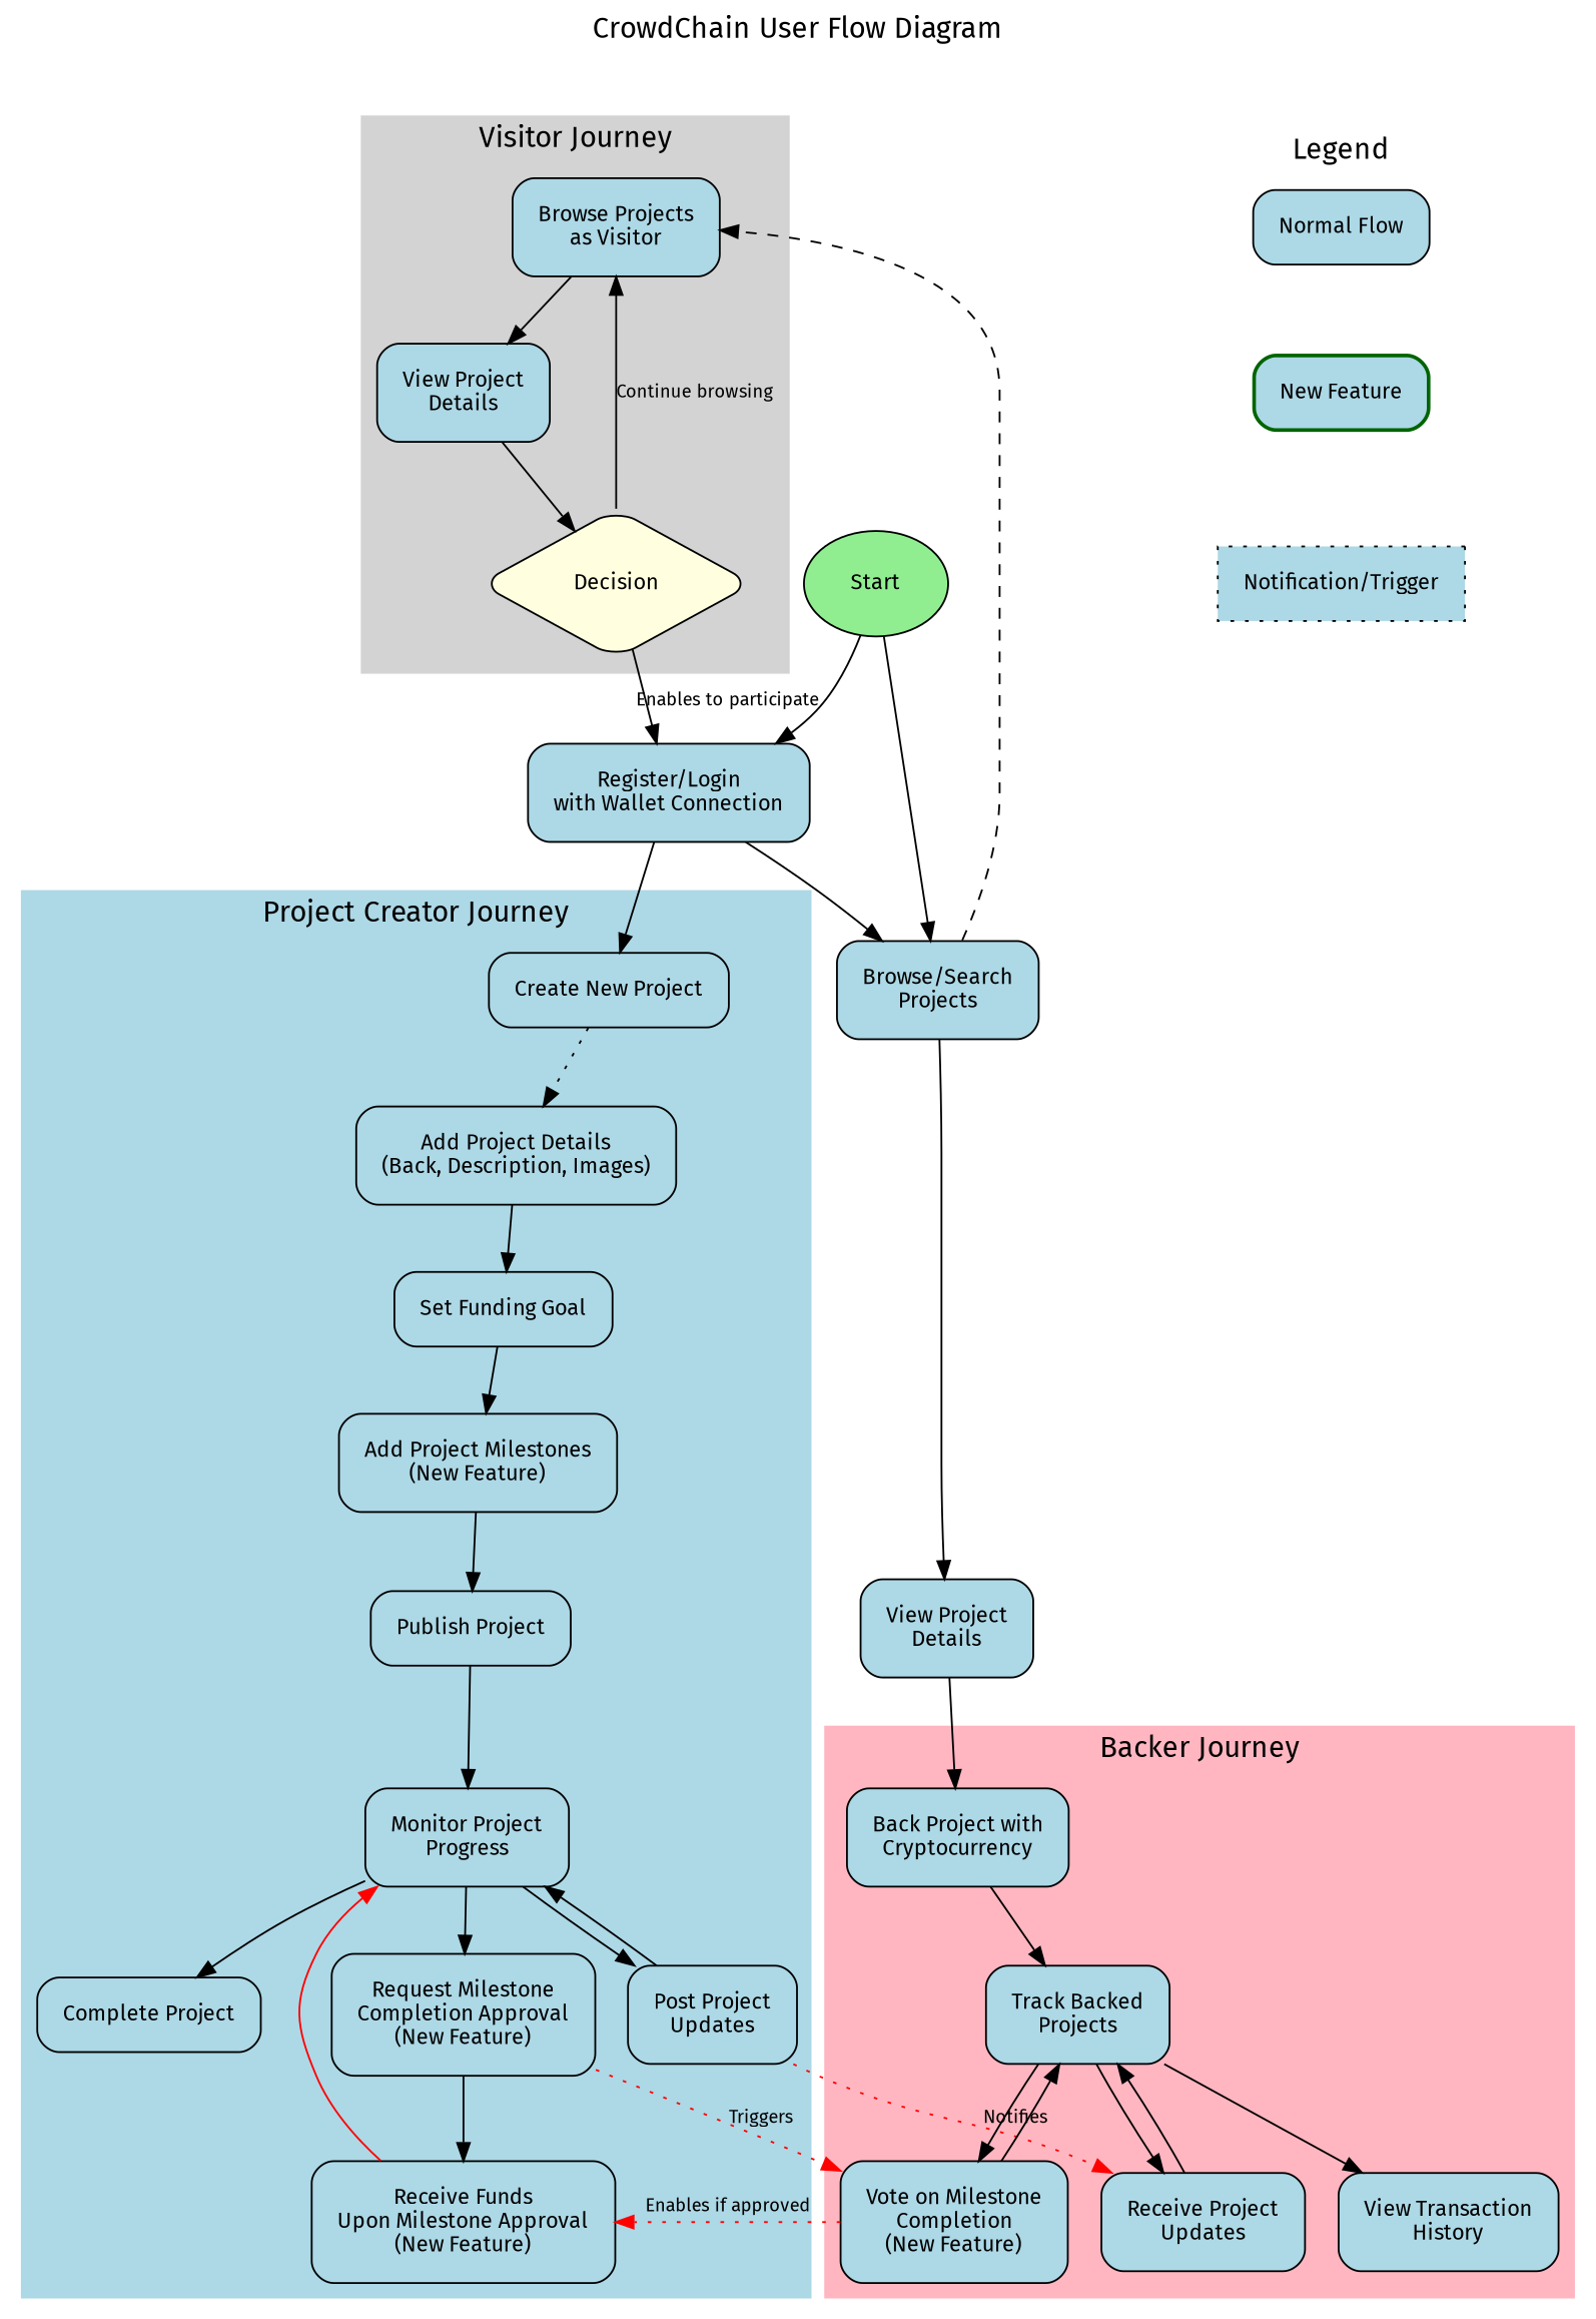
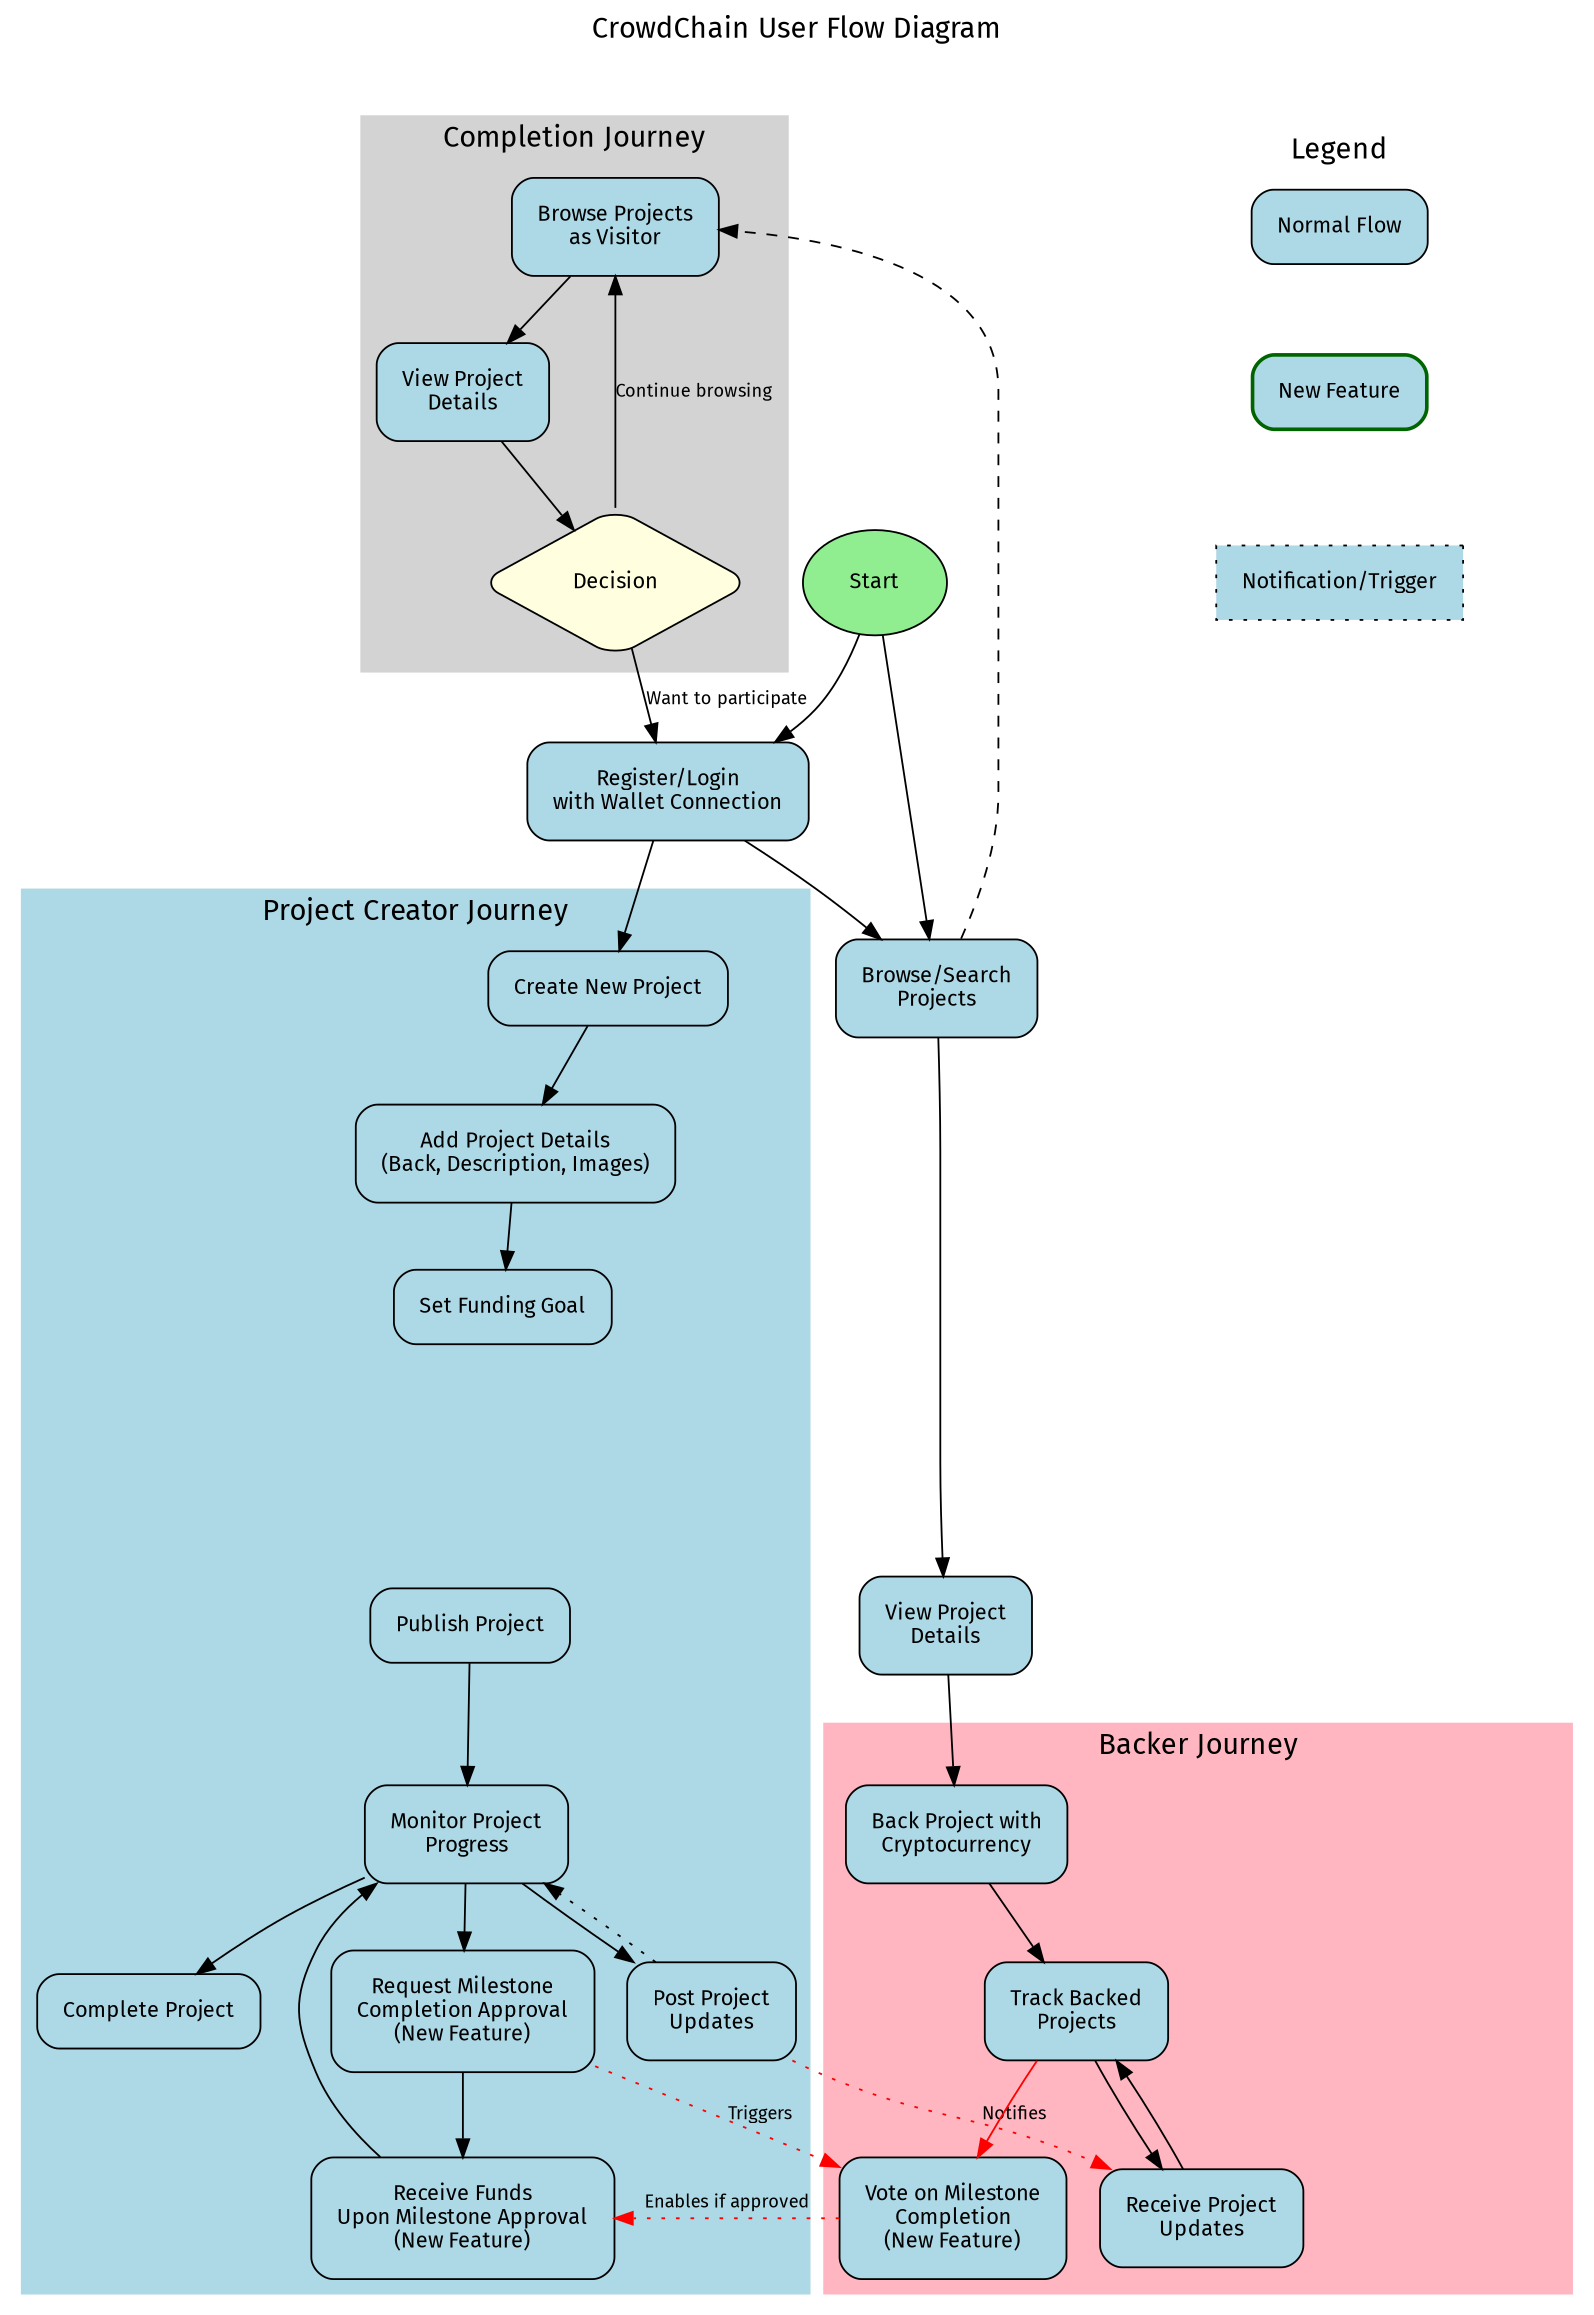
  digraph {
    fontname="Fira Sans"
    fontsize=16
    label="CrowdChain User Flow Diagram"
    labelloc=t
    rankdir=TB
    node [fillcolor=lightblue fontname="Fira Sans" fontsize=12 margin=0.2 shape=box style="rounded,filled"]
    edge [fontname="Fira Sans" fontsize=10]
    n1 [label="Browse Projects\nas Visitor"]
    n2 [label="View Project\nDetails"]
    n3 [fillcolor=lightyellow label=Decision shape=diamond]
    n4 [label="Create New Project"]
    n5 [label="Add Project Details\n(Back, Description, Images)"]
    n6 [label="Set Funding Goal"]
-   n7 [label="Add Project Milestones\n(New Feature)"]
    n8 [label="Publish Project"]
    n9 [label="Monitor Project\nProgress"]
    n10 [label="Post Project\nUpdates"]
    n11 [label="Request Milestone\nCompletion Approval\n(New Feature)"]
    n12 [label="Receive Funds\nUpon Milestone Approval\n(New Feature)"]
    n13 [label="Complete Project"]
    n14 [label="Back Project with\nCryptocurrency"]
    n15 [label="Track Backed\nProjects"]
    n16 [label="Receive Project\nUpdates"]
    n17 [label="Vote on Milestone\nCompletion\n(New Feature)"]
-   n18 [label="View Transaction\nHistory"]
    n19 [label="Normal Flow"]
    n20 [color=darkgreen label="New Feature" penwidth=2.0]
    n21 [label="Notification/Trigger" style="dotted,filled"]
    n22 [label="Register/Login\nwith Wallet Connection"]
    n23 [fillcolor=lightgreen label=Start shape=oval]
    n24 [label="Browse/Search\nProjects"]
    n25 [label="View Project\nDetails"]
    subgraph cluster_1 {
      color=lightgrey
-     label="Visitor Journey"
+     label="Completion Journey"
      style=filled
      n1
      n2
      n3
    }
    subgraph cluster_2 {
      color=lightblue
      label="Project Creator Journey"
      style=filled
      n4
      n5
      n6
-     n7
      n8
      n9
      n10
      n11
      n12
      n13
    }
    subgraph cluster_3 {
      color=lightpink
      label="Backer Journey"
      style=filled
      n14
      n15
      n16
      n17
-     n18
    }
    subgraph cluster_4 {
      color=white
      label=Legend
      style=filled
      n19
      n20
      n21
    }
    n1 -> n2
    n2 -> n3
    n3 -> n1 [label="Continue browsing"]
-   n3 -> n22 [label="Enables to participate"]
-   n4 -> n5 [style=dotted]
+   n3 -> n22 [label="Want to participate"]
+   n4 -> n5
    n5 -> n6
-   n6 -> n7
-   n7 -> n8
    n8 -> n9
    n9 -> n10
    n9 -> n11
    n9 -> n13
-   n10 -> n9
+   n10 -> n9 [style=dotted]
    n10 -> n16 [color=red label=Notifies style=dotted]
    n11 -> n12
    n11 -> n17 [color=red label=Triggers style=dotted]
-   n12 -> n9 [color=red]
+   n12 -> n9
    n14 -> n15
    n15 -> n16
-   n15 -> n17
-   n15 -> n18
+   n15 -> n17 [color=red]
    n16 -> n15
    n17 -> n12 [color=red label="Enables if approved" style=dotted]
-   n17 -> n15
    n19 -> n20 [style=invis]
    n20 -> n21 [style=invis]
    n22 -> n4
    n22 -> n24
    n23 -> n22
    n23 -> n24
    n24 -> n1 [style=dashed]
    n24 -> n25
    n25 -> n14
  }
